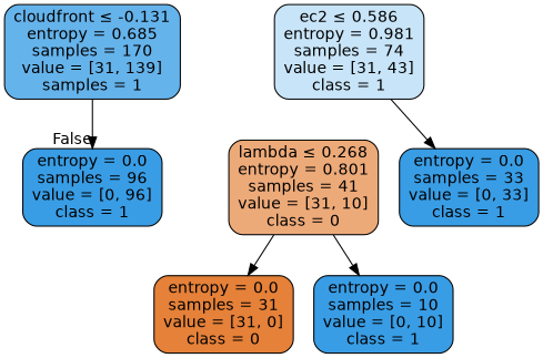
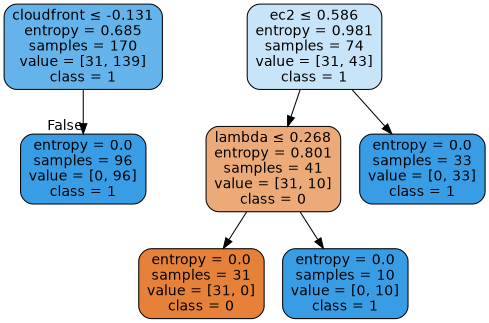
  digraph {
    node [color=black fillcolor="#399de5" fontname=helvetica shape=box style="filled, rounded"]
    edge [fontname=helvetica]
-   n1 [fillcolor="#65b3eb" label=<cloudfront &le; -0.131<br/>entropy = 0.685<br/>samples = 170<br/>value = [31, 139]<br/>samples = 1>]
+   n1 [fillcolor="#65b3eb" label=<cloudfront &le; -0.131<br/>entropy = 0.685<br/>samples = 170<br/>value = [31, 139]<br/>class = 1>]
    n2 [label=<entropy = 0.0<br/>samples = 96<br/>value = [0, 96]<br/>class = 1>]
    n3 [fillcolor="#c8e4f8" label=<ec2 &le; 0.586<br/>entropy = 0.981<br/>samples = 74<br/>value = [31, 43]<br/>class = 1>]
    n4 [fillcolor="#edaa79" label=<lambda &le; 0.268<br/>entropy = 0.801<br/>samples = 41<br/>value = [31, 10]<br/>class = 0>]
    n5 [label=<entropy = 0.0<br/>samples = 33<br/>value = [0, 33]<br/>class = 1>]
    n6 [fillcolor="#e58139" label=<entropy = 0.0<br/>samples = 31<br/>value = [31, 0]<br/>class = 0>]
    n7 [label=<entropy = 0.0<br/>samples = 10<br/>value = [0, 10]<br/>class = 1>]
    n1 -> n2 [headlabel=False labelangle=-45 labeldistance=2.5]
+   n3 -> n4
    n3 -> n5
    n4 -> n6
    n4 -> n7
  }
